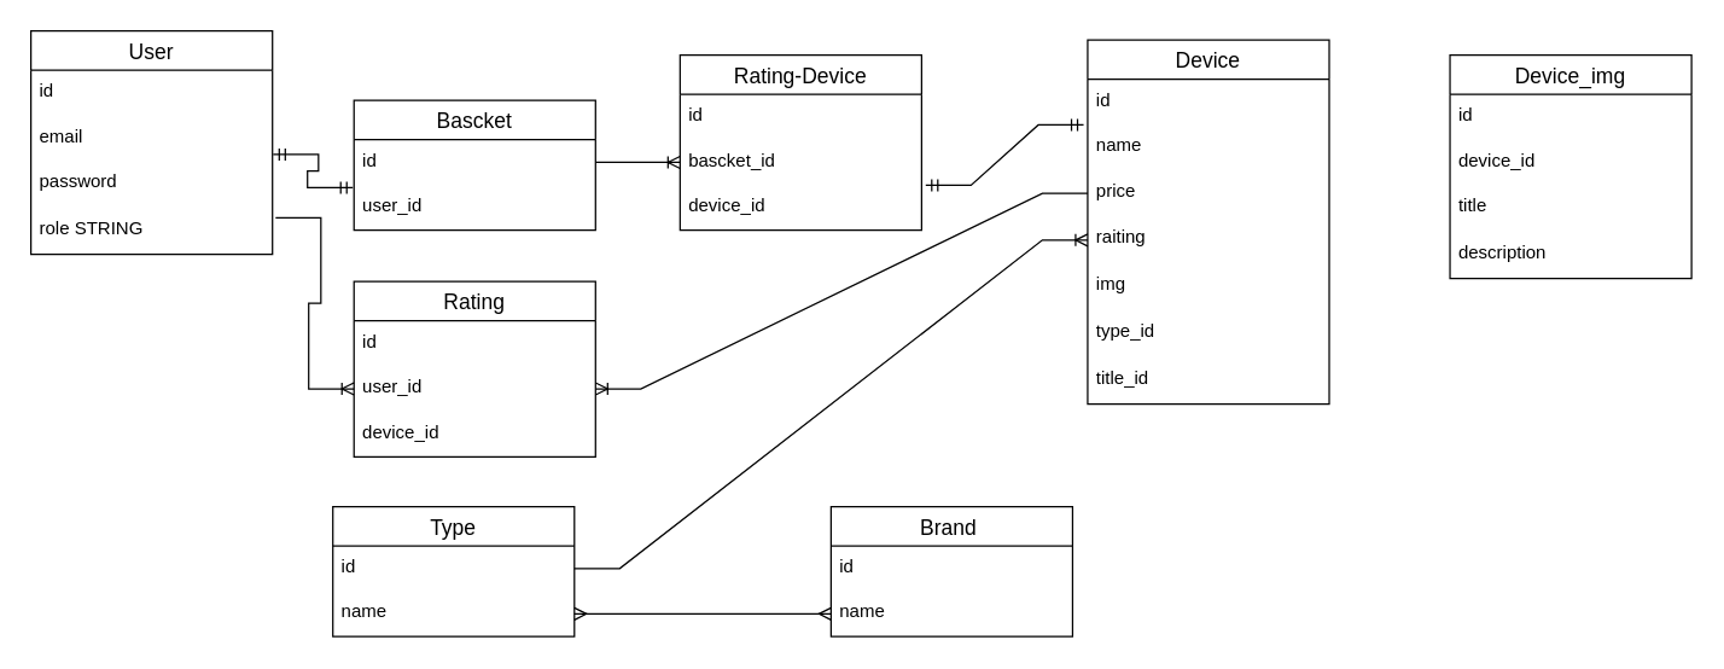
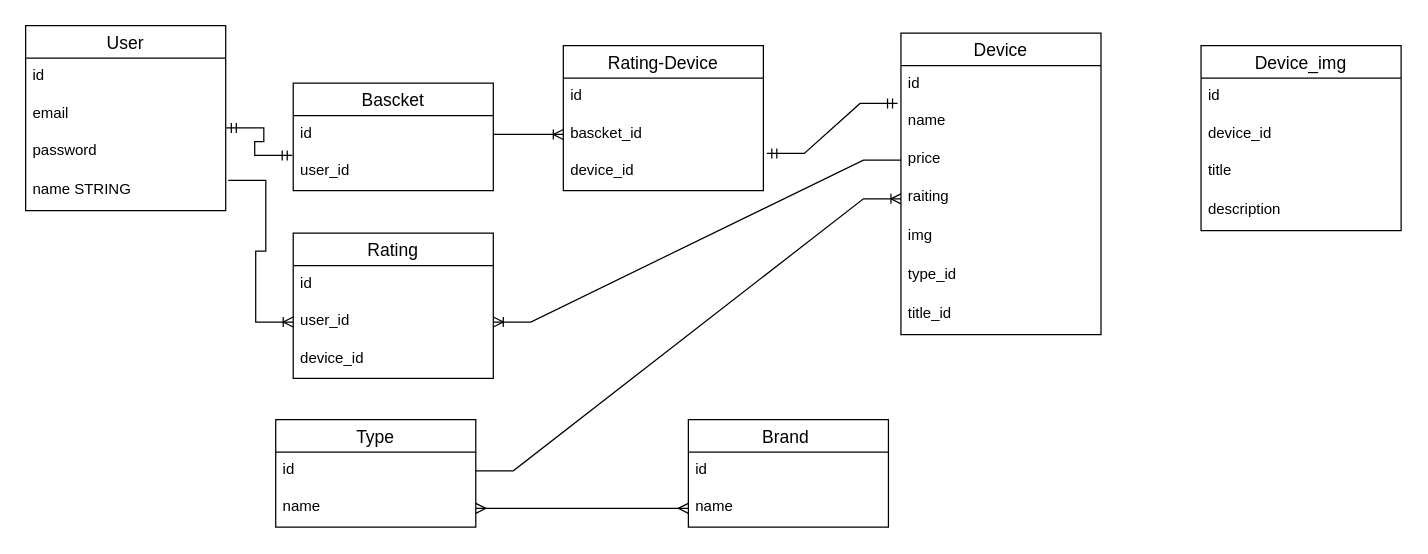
  <mxCell id="0" />
  <mxCell id="1" parent="0" />
  <mxCell id="2" value="User" style="swimlane;fontStyle=0;childLayout=stackLayout;horizontal=1;startSize=26;horizontalStack=0;resizeParent=1;resizeParentMax=0;resizeLast=0;collapsible=1;marginBottom=0;align=center;fontSize=14;" vertex="1" parent="1"><mxGeometry x="20" y="20" width="160" height="148" as="geometry" /></mxCell>
  <mxCell id="3" value="id" style="text;strokeColor=none;fillColor=none;spacingLeft=4;spacingRight=4;overflow=hidden;rotatable=0;points=[[0,0.5],[1,0.5]];portConstraint=eastwest;fontSize=12;" vertex="1" parent="2"><mxGeometry y="26" width="160" height="30" as="geometry" /></mxCell>
  <mxCell id="4" value="email" style="text;strokeColor=none;fillColor=none;spacingLeft=4;spacingRight=4;overflow=hidden;rotatable=0;points=[[0,0.5],[1,0.5]];portConstraint=eastwest;fontSize=12;" vertex="1" parent="2"><mxGeometry y="56" width="160" height="30" as="geometry" /></mxCell>
  <mxCell id="5" value="password" style="text;strokeColor=none;fillColor=none;spacingLeft=4;spacingRight=4;overflow=hidden;rotatable=0;points=[[0,0.5],[1,0.5]];portConstraint=eastwest;fontSize=12;" vertex="1" parent="2"><mxGeometry y="86" width="160" height="31" as="geometry" /></mxCell>
- <mxCell id="6" value="role STRING" style="text;strokeColor=none;fillColor=none;spacingLeft=4;spacingRight=4;overflow=hidden;rotatable=0;points=[[0,0.5],[1,0.5]];portConstraint=eastwest;fontSize=12;" vertex="1" parent="2"><mxGeometry y="117" width="160" height="31" as="geometry" /></mxCell>
+ <mxCell id="6" value="name STRING" style="text;strokeColor=none;fillColor=none;spacingLeft=4;spacingRight=4;overflow=hidden;rotatable=0;points=[[0,0.5],[1,0.5]];portConstraint=eastwest;fontSize=12;" vertex="1" parent="2"><mxGeometry y="117" width="160" height="31" as="geometry" /></mxCell>
  <mxCell id="7" value="Bascket" style="swimlane;fontStyle=0;childLayout=stackLayout;horizontal=1;startSize=26;horizontalStack=0;resizeParent=1;resizeParentMax=0;resizeLast=0;collapsible=1;marginBottom=0;align=center;fontSize=14;" vertex="1" parent="1"><mxGeometry x="234" y="66" width="160" height="86" as="geometry" /></mxCell>
  <mxCell id="8" value="id" style="text;strokeColor=none;fillColor=none;spacingLeft=4;spacingRight=4;overflow=hidden;rotatable=0;points=[[0,0.5],[1,0.5]];portConstraint=eastwest;fontSize=12;" vertex="1" parent="7"><mxGeometry y="26" width="160" height="30" as="geometry" /></mxCell>
  <mxCell id="9" value="user_id" style="text;strokeColor=none;fillColor=none;spacingLeft=4;spacingRight=4;overflow=hidden;rotatable=0;points=[[0,0.5],[1,0.5]];portConstraint=eastwest;fontSize=12;" vertex="1" parent="7"><mxGeometry y="56" width="160" height="30" as="geometry" /></mxCell>
  <mxCell id="10" value="" style="edgeStyle=entityRelationEdgeStyle;fontSize=12;html=1;endArrow=ERmandOne;startArrow=ERmandOne;rounded=0;exitX=1.003;exitY=0.86;exitDx=0;exitDy=0;exitPerimeter=0;entryX=-0.005;entryY=1.06;entryDx=0;entryDy=0;entryPerimeter=0;" edge="1" parent="1" source="4" target="8"><mxGeometry width="100" height="100" relative="1" as="geometry"><mxPoint x="340" y="256" as="sourcePoint" /><mxPoint x="440" y="156" as="targetPoint" /></mxGeometry></mxCell>
  <mxCell id="11" value="Device" style="swimlane;fontStyle=0;childLayout=stackLayout;horizontal=1;startSize=26;horizontalStack=0;resizeParent=1;resizeParentMax=0;resizeLast=0;collapsible=1;marginBottom=0;align=center;fontSize=14;" vertex="1" parent="1"><mxGeometry x="720" y="26" width="160" height="241" as="geometry" /></mxCell>
  <mxCell id="12" value="id" style="text;strokeColor=none;fillColor=none;spacingLeft=4;spacingRight=4;overflow=hidden;rotatable=0;points=[[0,0.5],[1,0.5]];portConstraint=eastwest;fontSize=12;" vertex="1" parent="11"><mxGeometry y="26" width="160" height="30" as="geometry" /></mxCell>
  <mxCell id="13" value="name" style="text;strokeColor=none;fillColor=none;spacingLeft=4;spacingRight=4;overflow=hidden;rotatable=0;points=[[0,0.5],[1,0.5]];portConstraint=eastwest;fontSize=12;" vertex="1" parent="11"><mxGeometry y="56" width="160" height="30" as="geometry" /></mxCell>
  <mxCell id="14" value="price" style="text;strokeColor=none;fillColor=none;spacingLeft=4;spacingRight=4;overflow=hidden;rotatable=0;points=[[0,0.5],[1,0.5]];portConstraint=eastwest;fontSize=12;" vertex="1" parent="11"><mxGeometry y="86" width="160" height="31" as="geometry" /></mxCell>
  <mxCell id="15" value="raiting" style="text;strokeColor=none;fillColor=none;spacingLeft=4;spacingRight=4;overflow=hidden;rotatable=0;points=[[0,0.5],[1,0.5]];portConstraint=eastwest;fontSize=12;" vertex="1" parent="11"><mxGeometry y="117" width="160" height="31" as="geometry" /></mxCell>
  <mxCell id="16" value="img" style="text;strokeColor=none;fillColor=none;spacingLeft=4;spacingRight=4;overflow=hidden;rotatable=0;points=[[0,0.5],[1,0.5]];portConstraint=eastwest;fontSize=12;" vertex="1" parent="11"><mxGeometry y="148" width="160" height="31" as="geometry" /></mxCell>
  <mxCell id="17" value="type_id" style="text;strokeColor=none;fillColor=none;spacingLeft=4;spacingRight=4;overflow=hidden;rotatable=0;points=[[0,0.5],[1,0.5]];portConstraint=eastwest;fontSize=12;" vertex="1" parent="11"><mxGeometry y="179" width="160" height="31" as="geometry" /></mxCell>
  <mxCell id="18" value="title_id" style="text;strokeColor=none;fillColor=none;spacingLeft=4;spacingRight=4;overflow=hidden;rotatable=0;points=[[0,0.5],[1,0.5]];portConstraint=eastwest;fontSize=12;" vertex="1" parent="11"><mxGeometry y="210" width="160" height="31" as="geometry" /></mxCell>
  <mxCell id="19" value="Type" style="swimlane;fontStyle=0;childLayout=stackLayout;horizontal=1;startSize=26;horizontalStack=0;resizeParent=1;resizeParentMax=0;resizeLast=0;collapsible=1;marginBottom=0;align=center;fontSize=14;" vertex="1" parent="1"><mxGeometry x="220" y="335" width="160" height="86" as="geometry" /></mxCell>
  <mxCell id="20" value="id" style="text;strokeColor=none;fillColor=none;spacingLeft=4;spacingRight=4;overflow=hidden;rotatable=0;points=[[0,0.5],[1,0.5]];portConstraint=eastwest;fontSize=12;" vertex="1" parent="19"><mxGeometry y="26" width="160" height="30" as="geometry" /></mxCell>
  <mxCell id="21" value="name" style="text;strokeColor=none;fillColor=none;spacingLeft=4;spacingRight=4;overflow=hidden;rotatable=0;points=[[0,0.5],[1,0.5]];portConstraint=eastwest;fontSize=12;" vertex="1" parent="19"><mxGeometry y="56" width="160" height="30" as="geometry" /></mxCell>
  <mxCell id="22" value="Brand " style="swimlane;fontStyle=0;childLayout=stackLayout;horizontal=1;startSize=26;horizontalStack=0;resizeParent=1;resizeParentMax=0;resizeLast=0;collapsible=1;marginBottom=0;align=center;fontSize=14;" vertex="1" parent="1"><mxGeometry x="550" y="335" width="160" height="86" as="geometry" /></mxCell>
  <mxCell id="23" value="id" style="text;strokeColor=none;fillColor=none;spacingLeft=4;spacingRight=4;overflow=hidden;rotatable=0;points=[[0,0.5],[1,0.5]];portConstraint=eastwest;fontSize=12;" vertex="1" parent="22"><mxGeometry y="26" width="160" height="30" as="geometry" /></mxCell>
  <mxCell id="24" value="name" style="text;strokeColor=none;fillColor=none;spacingLeft=4;spacingRight=4;overflow=hidden;rotatable=0;points=[[0,0.5],[1,0.5]];portConstraint=eastwest;fontSize=12;" vertex="1" parent="22"><mxGeometry y="56" width="160" height="30" as="geometry" /></mxCell>
  <mxCell id="25" value="" style="edgeStyle=entityRelationEdgeStyle;fontSize=12;html=1;endArrow=ERoneToMany;rounded=0;entryX=0;entryY=0.5;entryDx=0;entryDy=0;exitX=1;exitY=0.5;exitDx=0;exitDy=0;" edge="1" parent="1" source="20" target="15"><mxGeometry width="100" height="100" relative="1" as="geometry"><mxPoint x="310" y="276" as="sourcePoint" /><mxPoint x="440" y="156" as="targetPoint" /></mxGeometry></mxCell>
  <mxCell id="26" value="" style="edgeStyle=entityRelationEdgeStyle;fontSize=12;html=1;endArrow=ERmany;startArrow=ERmany;rounded=0;entryX=0;entryY=0.5;entryDx=0;entryDy=0;" edge="1" parent="1" target="24"><mxGeometry width="100" height="100" relative="1" as="geometry"><mxPoint x="380" y="406" as="sourcePoint" /><mxPoint x="480" y="306" as="targetPoint" /></mxGeometry></mxCell>
  <mxCell id="27" value="Device_img" style="swimlane;fontStyle=0;childLayout=stackLayout;horizontal=1;startSize=26;horizontalStack=0;resizeParent=1;resizeParentMax=0;resizeLast=0;collapsible=1;marginBottom=0;align=center;fontSize=14;" vertex="1" parent="1"><mxGeometry x="960" y="36" width="160" height="148" as="geometry" /></mxCell>
  <mxCell id="28" value="id" style="text;strokeColor=none;fillColor=none;spacingLeft=4;spacingRight=4;overflow=hidden;rotatable=0;points=[[0,0.5],[1,0.5]];portConstraint=eastwest;fontSize=12;" vertex="1" parent="27"><mxGeometry y="26" width="160" height="30" as="geometry" /></mxCell>
  <mxCell id="29" value="device_id " style="text;strokeColor=none;fillColor=none;spacingLeft=4;spacingRight=4;overflow=hidden;rotatable=0;points=[[0,0.5],[1,0.5]];portConstraint=eastwest;fontSize=12;" vertex="1" parent="27"><mxGeometry y="56" width="160" height="30" as="geometry" /></mxCell>
  <mxCell id="30" value="title" style="text;strokeColor=none;fillColor=none;spacingLeft=4;spacingRight=4;overflow=hidden;rotatable=0;points=[[0,0.5],[1,0.5]];portConstraint=eastwest;fontSize=12;" vertex="1" parent="27"><mxGeometry y="86" width="160" height="31" as="geometry" /></mxCell>
  <mxCell id="31" value="description" style="text;strokeColor=none;fillColor=none;spacingLeft=4;spacingRight=4;overflow=hidden;rotatable=0;points=[[0,0.5],[1,0.5]];portConstraint=eastwest;fontSize=12;" vertex="1" parent="27"><mxGeometry y="117" width="160" height="31" as="geometry" /></mxCell>
  <mxCell id="32" value="Rating-Device" style="swimlane;fontStyle=0;childLayout=stackLayout;horizontal=1;startSize=26;horizontalStack=0;resizeParent=1;resizeParentMax=0;resizeLast=0;collapsible=1;marginBottom=0;align=center;fontSize=14;" vertex="1" parent="1"><mxGeometry x="450" y="36" width="160" height="116" as="geometry" /></mxCell>
  <mxCell id="33" value="id" style="text;strokeColor=none;fillColor=none;spacingLeft=4;spacingRight=4;overflow=hidden;rotatable=0;points=[[0,0.5],[1,0.5]];portConstraint=eastwest;fontSize=12;" vertex="1" parent="32"><mxGeometry y="26" width="160" height="30" as="geometry" /></mxCell>
  <mxCell id="34" value="bascket_id" style="text;strokeColor=none;fillColor=none;spacingLeft=4;spacingRight=4;overflow=hidden;rotatable=0;points=[[0,0.5],[1,0.5]];portConstraint=eastwest;fontSize=12;" vertex="1" parent="32"><mxGeometry y="56" width="160" height="30" as="geometry" /></mxCell>
  <mxCell id="35" value="device_id" style="text;strokeColor=none;fillColor=none;spacingLeft=4;spacingRight=4;overflow=hidden;rotatable=0;points=[[0,0.5],[1,0.5]];portConstraint=eastwest;fontSize=12;" vertex="1" parent="32"><mxGeometry y="86" width="160" height="30" as="geometry" /></mxCell>
  <mxCell id="36" value="" style="edgeStyle=entityRelationEdgeStyle;fontSize=12;html=1;endArrow=ERmandOne;startArrow=ERmandOne;rounded=0;entryX=-0.017;entryY=0.007;entryDx=0;entryDy=0;entryPerimeter=0;exitX=1.017;exitY=0.007;exitDx=0;exitDy=0;exitPerimeter=0;" edge="1" parent="1" source="35" target="13"><mxGeometry width="100" height="100" relative="1" as="geometry"><mxPoint x="530" y="156" as="sourcePoint" /><mxPoint x="630" y="56" as="targetPoint" /></mxGeometry></mxCell>
  <mxCell id="37" value="" style="edgeStyle=entityRelationEdgeStyle;fontSize=12;html=1;endArrow=ERoneToMany;rounded=0;exitX=1;exitY=0.5;exitDx=0;exitDy=0;entryX=0;entryY=0.5;entryDx=0;entryDy=0;" edge="1" parent="1" source="8" target="34"><mxGeometry width="100" height="100" relative="1" as="geometry"><mxPoint x="530" y="156" as="sourcePoint" /><mxPoint x="630" y="56" as="targetPoint" /></mxGeometry></mxCell>
  <mxCell id="38" value="Rating" style="swimlane;fontStyle=0;childLayout=stackLayout;horizontal=1;startSize=26;horizontalStack=0;resizeParent=1;resizeParentMax=0;resizeLast=0;collapsible=1;marginBottom=0;align=center;fontSize=14;" vertex="1" parent="1"><mxGeometry x="234" y="186" width="160" height="116" as="geometry" /></mxCell>
  <mxCell id="39" value="id" style="text;strokeColor=none;fillColor=none;spacingLeft=4;spacingRight=4;overflow=hidden;rotatable=0;points=[[0,0.5],[1,0.5]];portConstraint=eastwest;fontSize=12;" vertex="1" parent="38"><mxGeometry y="26" width="160" height="30" as="geometry" /></mxCell>
  <mxCell id="40" value="user_id" style="text;strokeColor=none;fillColor=none;spacingLeft=4;spacingRight=4;overflow=hidden;rotatable=0;points=[[0,0.5],[1,0.5]];portConstraint=eastwest;fontSize=12;" vertex="1" parent="38"><mxGeometry y="56" width="160" height="30" as="geometry" /></mxCell>
  <mxCell id="41" value="device_id" style="text;strokeColor=none;fillColor=none;spacingLeft=4;spacingRight=4;overflow=hidden;rotatable=0;points=[[0,0.5],[1,0.5]];portConstraint=eastwest;fontSize=12;" vertex="1" parent="38"><mxGeometry y="86" width="160" height="30" as="geometry" /></mxCell>
  <mxCell id="42" value="" style="edgeStyle=entityRelationEdgeStyle;fontSize=12;html=1;endArrow=ERoneToMany;rounded=0;exitX=1.013;exitY=0.219;exitDx=0;exitDy=0;exitPerimeter=0;" edge="1" parent="1" source="6" target="40"><mxGeometry width="100" height="100" relative="1" as="geometry"><mxPoint x="530" y="236" as="sourcePoint" /><mxPoint x="630" y="136" as="targetPoint" /></mxGeometry></mxCell>
  <mxCell id="43" value="" style="edgeStyle=entityRelationEdgeStyle;fontSize=12;html=1;endArrow=ERoneToMany;rounded=0;" edge="1" parent="1" source="14" target="40"><mxGeometry width="100" height="100" relative="1" as="geometry"><mxPoint x="530" y="236" as="sourcePoint" /><mxPoint x="630" y="136" as="targetPoint" /></mxGeometry></mxCell>
